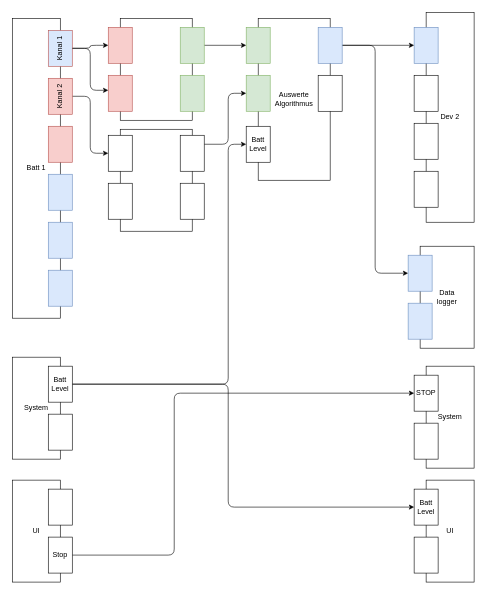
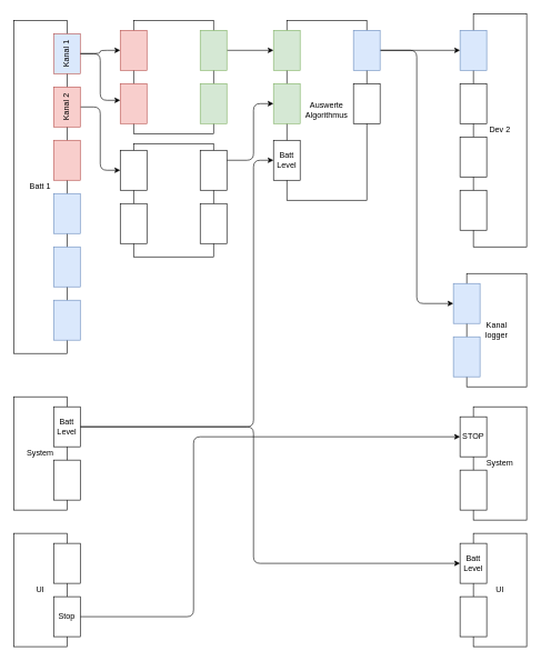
  <mxCell id="0" />
  <mxCell id="1" parent="0" />
  <mxCell id="2" value="Batt 1" style="rounded=0;whiteSpace=wrap;html=1;" parent="1" vertex="1"><mxGeometry x="20" y="30" width="80" height="500" as="geometry" /></mxCell>
  <mxCell id="3" style="edgeStyle=orthogonalEdgeStyle;html=1;entryX=0;entryY=0.5;entryDx=0;entryDy=0;" parent="1" source="4" target="22" edge="1"><mxGeometry relative="1" as="geometry" /></mxCell>
  <mxCell id="4" value="Kanal 1" style="rounded=0;whiteSpace=wrap;html=1;fillColor=#dae8fc;strokeColor=#b85450;horizontal=0;" parent="1" vertex="1"><mxGeometry x="80" y="50" width="40" height="60" as="geometry" /></mxCell>
  <mxCell id="5" style="edgeStyle=orthogonalEdgeStyle;html=1;entryX=0;entryY=0.5;entryDx=0;entryDy=0;" parent="1" source="6" target="29" edge="1"><mxGeometry relative="1" as="geometry"><Array as="points"><mxPoint x="150" y="160" /><mxPoint x="150" y="255" /></Array></mxGeometry></mxCell>
  <mxCell id="6" value="Kanal 2" style="rounded=0;whiteSpace=wrap;html=1;fillColor=#f8cecc;strokeColor=#b85450;horizontal=0;" parent="1" vertex="1"><mxGeometry x="80" y="130" width="40" height="60" as="geometry" /></mxCell>
  <mxCell id="7" value="" style="rounded=0;whiteSpace=wrap;html=1;fillColor=#f8cecc;strokeColor=#b85450;" parent="1" vertex="1"><mxGeometry x="80" y="210" width="40" height="60" as="geometry" /></mxCell>
  <mxCell id="8" value="" style="rounded=0;whiteSpace=wrap;html=1;fillColor=#dae8fc;strokeColor=#6c8ebf;" parent="1" vertex="1"><mxGeometry x="80" y="290" width="40" height="60" as="geometry" /></mxCell>
  <mxCell id="9" value="Dev 2" style="rounded=0;whiteSpace=wrap;html=1;" parent="1" vertex="1"><mxGeometry x="710" y="20" width="80" height="350" as="geometry" /></mxCell>
  <mxCell id="10" value="" style="rounded=0;whiteSpace=wrap;html=1;fillColor=#dae8fc;strokeColor=#6c8ebf;" parent="1" vertex="1"><mxGeometry x="690" y="45" width="40" height="60" as="geometry" /></mxCell>
  <mxCell id="11" value="" style="rounded=0;whiteSpace=wrap;html=1;" parent="1" vertex="1"><mxGeometry x="690" y="125" width="40" height="60" as="geometry" /></mxCell>
  <mxCell id="12" value="" style="rounded=0;whiteSpace=wrap;html=1;" parent="1" vertex="1"><mxGeometry x="690" y="205" width="40" height="60" as="geometry" /></mxCell>
  <mxCell id="13" value="" style="rounded=0;whiteSpace=wrap;html=1;" parent="1" vertex="1"><mxGeometry x="690" y="285" width="40" height="60" as="geometry" /></mxCell>
  <mxCell id="14" value="Auswerte &lt;br&gt;Algorithmus" style="rounded=0;whiteSpace=wrap;html=1;" parent="1" vertex="1"><mxGeometry x="430" y="30" width="120" height="270" as="geometry" /></mxCell>
  <mxCell id="15" value="" style="rounded=0;whiteSpace=wrap;html=1;fillColor=#d5e8d4;strokeColor=#82b366;" parent="1" vertex="1"><mxGeometry x="410" y="45" width="40" height="60" as="geometry" /></mxCell>
  <mxCell id="16" value="" style="rounded=0;whiteSpace=wrap;html=1;fillColor=#d5e8d4;strokeColor=#82b366;" parent="1" vertex="1"><mxGeometry x="410" y="125" width="40" height="60" as="geometry" /></mxCell>
  <mxCell id="17" style="edgeStyle=orthogonalEdgeStyle;html=1;entryX=0;entryY=0.5;entryDx=0;entryDy=0;" parent="1" source="19" target="10" edge="1"><mxGeometry relative="1" as="geometry" /></mxCell>
  <mxCell id="18" style="edgeStyle=orthogonalEdgeStyle;html=1;entryX=0;entryY=0.5;entryDx=0;entryDy=0;" parent="1" source="19" target="37" edge="1"><mxGeometry relative="1" as="geometry" /></mxCell>
  <mxCell id="19" value="" style="rounded=0;whiteSpace=wrap;html=1;fillColor=#dae8fc;strokeColor=#6c8ebf;" parent="1" vertex="1"><mxGeometry x="530" y="45" width="40" height="60" as="geometry" /></mxCell>
  <mxCell id="20" value="" style="rounded=0;whiteSpace=wrap;html=1;" parent="1" vertex="1"><mxGeometry x="530" y="125" width="40" height="60" as="geometry" /></mxCell>
  <mxCell id="21" value="" style="rounded=0;whiteSpace=wrap;html=1;" parent="1" vertex="1"><mxGeometry x="200" y="30" width="120" height="170" as="geometry" /></mxCell>
  <mxCell id="22" value="" style="rounded=0;whiteSpace=wrap;html=1;fillColor=#f8cecc;strokeColor=#b85450;" parent="1" vertex="1"><mxGeometry x="180" y="45" width="40" height="60" as="geometry" /></mxCell>
  <mxCell id="23" style="edgeStyle=orthogonalEdgeStyle;html=1;" parent="1" source="4" target="24" edge="1"><mxGeometry relative="1" as="geometry"><Array as="points"><mxPoint x="150" y="80" /><mxPoint x="150" y="150" /></Array></mxGeometry></mxCell>
  <mxCell id="24" value="" style="rounded=0;whiteSpace=wrap;html=1;fillColor=#f8cecc;strokeColor=#b85450;" parent="1" vertex="1"><mxGeometry x="180" y="125" width="40" height="60" as="geometry" /></mxCell>
  <mxCell id="25" style="edgeStyle=orthogonalEdgeStyle;html=1;entryX=0;entryY=0.5;entryDx=0;entryDy=0;" parent="1" source="26" target="15" edge="1"><mxGeometry relative="1" as="geometry" /></mxCell>
  <mxCell id="26" value="" style="rounded=0;whiteSpace=wrap;html=1;fillColor=#d5e8d4;strokeColor=#82b366;" parent="1" vertex="1"><mxGeometry x="300" y="45" width="40" height="60" as="geometry" /></mxCell>
  <mxCell id="27" value="" style="rounded=0;whiteSpace=wrap;html=1;fillColor=#d5e8d4;strokeColor=#82b366;" parent="1" vertex="1"><mxGeometry x="300" y="125" width="40" height="60" as="geometry" /></mxCell>
  <mxCell id="28" value="" style="rounded=0;whiteSpace=wrap;html=1;" parent="1" vertex="1"><mxGeometry x="200" y="215" width="120" height="170" as="geometry" /></mxCell>
  <mxCell id="29" value="" style="rounded=0;whiteSpace=wrap;html=1;" parent="1" vertex="1"><mxGeometry x="180" y="225" width="40" height="60" as="geometry" /></mxCell>
  <mxCell id="30" value="" style="rounded=0;whiteSpace=wrap;html=1;" parent="1" vertex="1"><mxGeometry x="180" y="305" width="40" height="60" as="geometry" /></mxCell>
  <mxCell id="31" style="edgeStyle=orthogonalEdgeStyle;html=1;entryX=0;entryY=0.5;entryDx=0;entryDy=0;" parent="1" source="32" target="16" edge="1"><mxGeometry relative="1" as="geometry"><Array as="points"><mxPoint x="380" y="240" /><mxPoint x="380" y="155" /></Array></mxGeometry></mxCell>
  <mxCell id="32" value="" style="rounded=0;whiteSpace=wrap;html=1;" parent="1" vertex="1"><mxGeometry x="300" y="225" width="40" height="60" as="geometry" /></mxCell>
  <mxCell id="33" value="" style="rounded=0;whiteSpace=wrap;html=1;" parent="1" vertex="1"><mxGeometry x="300" y="305" width="40" height="60" as="geometry" /></mxCell>
  <mxCell id="34" value="" style="rounded=0;whiteSpace=wrap;html=1;fillColor=#dae8fc;strokeColor=#6c8ebf;" parent="1" vertex="1"><mxGeometry x="80" y="370" width="40" height="60" as="geometry" /></mxCell>
  <mxCell id="35" value="" style="rounded=0;whiteSpace=wrap;html=1;fillColor=#dae8fc;strokeColor=#6c8ebf;" parent="1" vertex="1"><mxGeometry x="80" y="450" width="40" height="60" as="geometry" /></mxCell>
- <mxCell id="36" value="Data &lt;br&gt;logger" style="rounded=0;whiteSpace=wrap;html=1;align=center;" parent="1" vertex="1"><mxGeometry x="700" y="410" width="90" height="170" as="geometry" /></mxCell>
+ <mxCell id="36" value="Kanal &lt;br&gt;logger" style="rounded=0;whiteSpace=wrap;html=1;align=center;" parent="1" vertex="1"><mxGeometry x="700" y="410" width="90" height="170" as="geometry" /></mxCell>
  <mxCell id="37" value="" style="rounded=0;whiteSpace=wrap;html=1;fillColor=#dae8fc;strokeColor=#6c8ebf;" parent="1" vertex="1"><mxGeometry x="680" y="425" width="40" height="60" as="geometry" /></mxCell>
  <mxCell id="38" value="" style="rounded=0;whiteSpace=wrap;html=1;fillColor=#dae8fc;strokeColor=#6c8ebf;" parent="1" vertex="1"><mxGeometry x="680" y="505" width="40" height="60" as="geometry" /></mxCell>
  <mxCell id="39" value="System" style="rounded=0;whiteSpace=wrap;html=1;align=center;" vertex="1" parent="1"><mxGeometry x="710" y="610" width="80" height="170" as="geometry" /></mxCell>
  <mxCell id="40" value="STOP" style="rounded=0;whiteSpace=wrap;html=1;" vertex="1" parent="1"><mxGeometry x="690" y="625" width="40" height="60" as="geometry" /></mxCell>
  <mxCell id="41" value="" style="rounded=0;whiteSpace=wrap;html=1;" vertex="1" parent="1"><mxGeometry x="690" y="705" width="40" height="60" as="geometry" /></mxCell>
  <mxCell id="42" value="System" style="rounded=0;whiteSpace=wrap;html=1;align=center;" vertex="1" parent="1"><mxGeometry x="20" y="595" width="80" height="170" as="geometry" /></mxCell>
  <mxCell id="43" style="edgeStyle=orthogonalEdgeStyle;html=1;entryX=0;entryY=0.5;entryDx=0;entryDy=0;" edge="1" parent="1" source="45" target="47"><mxGeometry relative="1" as="geometry"><Array as="points"><mxPoint x="380" y="640" /><mxPoint x="380" y="240" /></Array></mxGeometry></mxCell>
  <mxCell id="44" style="edgeStyle=orthogonalEdgeStyle;html=1;entryX=0;entryY=0.5;entryDx=0;entryDy=0;" edge="1" parent="1" source="45" target="53"><mxGeometry relative="1" as="geometry"><Array as="points"><mxPoint x="380" y="640" /><mxPoint x="380" y="845" /></Array></mxGeometry></mxCell>
  <mxCell id="45" value="Batt&lt;br&gt;Level" style="rounded=0;whiteSpace=wrap;html=1;" vertex="1" parent="1"><mxGeometry x="80" y="610" width="40" height="60" as="geometry" /></mxCell>
  <mxCell id="46" value="" style="rounded=0;whiteSpace=wrap;html=1;" vertex="1" parent="1"><mxGeometry x="80" y="690" width="40" height="60" as="geometry" /></mxCell>
  <mxCell id="47" value="Batt&lt;br&gt;Level" style="rounded=0;whiteSpace=wrap;html=1;" vertex="1" parent="1"><mxGeometry x="410" y="210" width="40" height="60" as="geometry" /></mxCell>
  <mxCell id="48" value="UI" style="rounded=0;whiteSpace=wrap;html=1;align=center;" vertex="1" parent="1"><mxGeometry x="20" y="800" width="80" height="170" as="geometry" /></mxCell>
  <mxCell id="49" value="" style="rounded=0;whiteSpace=wrap;html=1;" vertex="1" parent="1"><mxGeometry x="80" y="815" width="40" height="60" as="geometry" /></mxCell>
  <mxCell id="50" style="edgeStyle=orthogonalEdgeStyle;html=1;entryX=0;entryY=0.5;entryDx=0;entryDy=0;" edge="1" parent="1" source="51" target="40"><mxGeometry relative="1" as="geometry"><Array as="points"><mxPoint x="290" y="925" /><mxPoint x="290" y="655" /></Array></mxGeometry></mxCell>
  <mxCell id="51" value="Stop" style="rounded=0;whiteSpace=wrap;html=1;" vertex="1" parent="1"><mxGeometry x="80" y="895" width="40" height="60" as="geometry" /></mxCell>
  <mxCell id="52" value="UI" style="rounded=0;whiteSpace=wrap;html=1;align=center;" vertex="1" parent="1"><mxGeometry x="710" y="800" width="80" height="170" as="geometry" /></mxCell>
  <mxCell id="53" value="Batt&lt;br&gt;Level" style="rounded=0;whiteSpace=wrap;html=1;" vertex="1" parent="1"><mxGeometry x="690" y="815" width="40" height="60" as="geometry" /></mxCell>
  <mxCell id="54" value="" style="rounded=0;whiteSpace=wrap;html=1;" vertex="1" parent="1"><mxGeometry x="690" y="895" width="40" height="60" as="geometry" /></mxCell>
